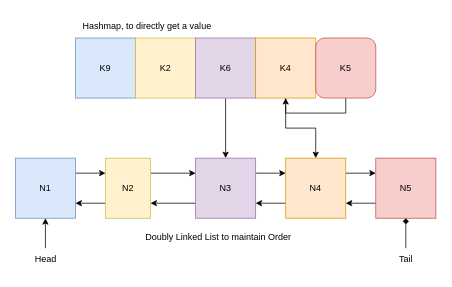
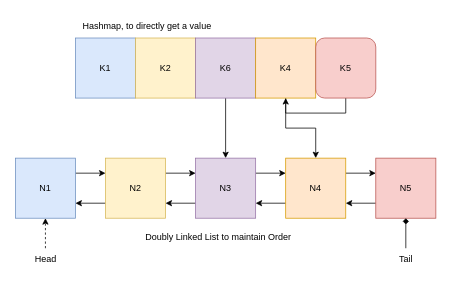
  <mxCell id="0" />
  <mxCell id="1" parent="0" />
- <mxCell id="2" value="K9" style="rounded=0;whiteSpace=wrap;html=1;fillColor=#dae8fc;strokeColor=#6c8ebf;" vertex="1" parent="1"><mxGeometry x="100" y="50" width="80" height="80" as="geometry" /></mxCell>
+ <mxCell id="2" value="K1" style="rounded=0;whiteSpace=wrap;html=1;fillColor=#dae8fc;strokeColor=#6c8ebf;" vertex="1" parent="1"><mxGeometry x="100" y="50" width="80" height="80" as="geometry" /></mxCell>
  <mxCell id="3" value="K2" style="rounded=0;whiteSpace=wrap;html=1;fillColor=#fff2cc;strokeColor=#d6b656;" vertex="1" parent="1"><mxGeometry x="180" y="50" width="80" height="80" as="geometry" /></mxCell>
  <mxCell id="4" style="edgeStyle=orthogonalEdgeStyle;rounded=0;orthogonalLoop=1;jettySize=auto;html=1;exitX=0.5;exitY=1;exitDx=0;exitDy=0;" edge="1" parent="1" source="5" target="15"><mxGeometry relative="1" as="geometry" /></mxCell>
  <mxCell id="5" value="K6" style="rounded=0;whiteSpace=wrap;html=1;fillColor=#e1d5e7;strokeColor=#9673a6;" vertex="1" parent="1"><mxGeometry x="260" y="50" width="80" height="80" as="geometry" /></mxCell>
  <mxCell id="6" style="edgeStyle=orthogonalEdgeStyle;rounded=0;orthogonalLoop=1;jettySize=auto;html=1;exitX=0.5;exitY=1;exitDx=0;exitDy=0;" edge="1" parent="1" source="7" target="18"><mxGeometry relative="1" as="geometry" /></mxCell>
  <mxCell id="7" value="K4" style="rounded=0;whiteSpace=wrap;html=1;fillColor=#ffe6cc;strokeColor=#d79b00;" vertex="1" parent="1"><mxGeometry x="340" y="50" width="80" height="80" as="geometry" /></mxCell>
  <mxCell id="8" style="edgeStyle=orthogonalEdgeStyle;rounded=0;orthogonalLoop=1;jettySize=auto;html=1;exitX=0.5;exitY=1;exitDx=0;exitDy=0;" edge="1" parent="1" source="9" target="7"><mxGeometry relative="1" as="geometry" /></mxCell>
  <mxCell id="9" value="K5" style="whiteSpace=wrap;html=1;fillColor=#f8cecc;strokeColor=#b85450;rounded=1;" vertex="1" parent="1"><mxGeometry x="420" y="50" width="80" height="80" as="geometry" /></mxCell>
  <mxCell id="10" value="Hashmap, to directly get a value" style="text;html=1;align=center;verticalAlign=middle;resizable=0;points=[];autosize=1;strokeColor=none;fillColor=none;" vertex="1" parent="1"><mxGeometry x="100" y="20" width="190" height="30" as="geometry" /></mxCell>
  <mxCell id="11" style="edgeStyle=orthogonalEdgeStyle;rounded=0;orthogonalLoop=1;jettySize=auto;html=1;exitX=1;exitY=0.25;exitDx=0;exitDy=0;entryX=0;entryY=0.25;entryDx=0;entryDy=0;" edge="1" parent="1" source="12" target="23"><mxGeometry relative="1" as="geometry" /></mxCell>
  <mxCell id="12" value="N1" style="rounded=0;whiteSpace=wrap;html=1;fillColor=#dae8fc;strokeColor=#6c8ebf;" vertex="1" parent="1"><mxGeometry x="20" y="210" width="80" height="80" as="geometry" /></mxCell>
  <mxCell id="13" style="edgeStyle=orthogonalEdgeStyle;rounded=0;orthogonalLoop=1;jettySize=auto;html=1;exitX=1;exitY=0.25;exitDx=0;exitDy=0;entryX=0;entryY=0.25;entryDx=0;entryDy=0;" edge="1" parent="1" source="15" target="18"><mxGeometry relative="1" as="geometry" /></mxCell>
  <mxCell id="14" style="edgeStyle=orthogonalEdgeStyle;rounded=0;orthogonalLoop=1;jettySize=auto;html=1;exitX=0;exitY=0.75;exitDx=0;exitDy=0;entryX=1;entryY=0.75;entryDx=0;entryDy=0;" edge="1" parent="1" source="15" target="23"><mxGeometry relative="1" as="geometry" /></mxCell>
  <mxCell id="15" value="N3" style="rounded=0;whiteSpace=wrap;html=1;fillColor=#e1d5e7;strokeColor=#9673a6;" vertex="1" parent="1"><mxGeometry x="260" y="210" width="80" height="80" as="geometry" /></mxCell>
  <mxCell id="16" style="edgeStyle=orthogonalEdgeStyle;rounded=0;orthogonalLoop=1;jettySize=auto;html=1;exitX=1;exitY=0.25;exitDx=0;exitDy=0;entryX=0;entryY=0.25;entryDx=0;entryDy=0;" edge="1" parent="1" source="18" target="20"><mxGeometry relative="1" as="geometry" /></mxCell>
  <mxCell id="17" style="edgeStyle=orthogonalEdgeStyle;rounded=0;orthogonalLoop=1;jettySize=auto;html=1;exitX=0;exitY=0.75;exitDx=0;exitDy=0;entryX=1;entryY=0.75;entryDx=0;entryDy=0;" edge="1" parent="1" source="18" target="15"><mxGeometry relative="1" as="geometry" /></mxCell>
  <mxCell id="18" value="N4" style="rounded=0;whiteSpace=wrap;html=1;fillColor=#ffe6cc;strokeColor=#d79b00;" vertex="1" parent="1"><mxGeometry x="380" y="210" width="80" height="80" as="geometry" /></mxCell>
  <mxCell id="19" style="edgeStyle=orthogonalEdgeStyle;rounded=0;orthogonalLoop=1;jettySize=auto;html=1;exitX=0;exitY=0.75;exitDx=0;exitDy=0;entryX=1;entryY=0.75;entryDx=0;entryDy=0;" edge="1" parent="1" source="20" target="18"><mxGeometry relative="1" as="geometry" /></mxCell>
  <mxCell id="20" value="N5" style="rounded=0;whiteSpace=wrap;html=1;fillColor=#f8cecc;strokeColor=#b85450;" vertex="1" parent="1"><mxGeometry x="500" y="210" width="80" height="80" as="geometry" /></mxCell>
  <mxCell id="21" style="edgeStyle=orthogonalEdgeStyle;rounded=0;orthogonalLoop=1;jettySize=auto;html=1;exitX=1;exitY=0.25;exitDx=0;exitDy=0;entryX=0;entryY=0.25;entryDx=0;entryDy=0;" edge="1" parent="1" source="23" target="15"><mxGeometry relative="1" as="geometry" /></mxCell>
  <mxCell id="22" style="edgeStyle=orthogonalEdgeStyle;rounded=0;orthogonalLoop=1;jettySize=auto;html=1;exitX=0;exitY=0.75;exitDx=0;exitDy=0;entryX=1;entryY=0.75;entryDx=0;entryDy=0;" edge="1" parent="1" source="23" target="12"><mxGeometry relative="1" as="geometry" /></mxCell>
- <mxCell id="23" value="N2" style="rounded=0;whiteSpace=wrap;html=1;fillColor=#fff2cc;strokeColor=#d6b656;" vertex="1" parent="1"><mxGeometry x="140" y="210" width="60" height="80" as="geometry" /></mxCell>
- <mxCell id="24" style="edgeStyle=orthogonalEdgeStyle;rounded=0;orthogonalLoop=1;jettySize=auto;html=1;entryX=0.5;entryY=1;entryDx=0;entryDy=0;" edge="1" parent="1" source="25" target="12"><mxGeometry relative="1" as="geometry" /></mxCell>
+ <mxCell id="23" value="N2" style="rounded=0;whiteSpace=wrap;html=1;fillColor=#fff2cc;strokeColor=#d6b656;" vertex="1" parent="1"><mxGeometry x="140" y="210" width="80" height="80" as="geometry" /></mxCell>
+ <mxCell id="24" style="edgeStyle=orthogonalEdgeStyle;rounded=0;orthogonalLoop=1;jettySize=auto;html=1;entryX=0.5;entryY=1;entryDx=0;entryDy=0;dashed=1;" edge="1" parent="1" source="25" target="12"><mxGeometry relative="1" as="geometry" /></mxCell>
  <mxCell id="25" value="Head" style="text;html=1;align=center;verticalAlign=middle;resizable=0;points=[];autosize=1;strokeColor=none;fillColor=none;" vertex="1" parent="1"><mxGeometry x="35" y="330" width="50" height="30" as="geometry" /></mxCell>
  <mxCell id="26" style="edgeStyle=orthogonalEdgeStyle;rounded=0;orthogonalLoop=1;jettySize=auto;html=1;entryX=0.5;entryY=1;entryDx=0;entryDy=0;endArrow=diamond;" edge="1" parent="1" source="27" target="20"><mxGeometry relative="1" as="geometry" /></mxCell>
  <mxCell id="27" value="Tail" style="text;html=1;align=center;verticalAlign=middle;resizable=0;points=[];autosize=1;strokeColor=none;fillColor=none;" vertex="1" parent="1"><mxGeometry x="520" y="330" width="40" height="30" as="geometry" /></mxCell>
  <mxCell id="28" value="Doubly Linked List to maintain Order" style="text;html=1;align=center;verticalAlign=middle;resizable=0;points=[];autosize=1;strokeColor=none;fillColor=none;" vertex="1" parent="1"><mxGeometry x="180" y="300" width="220" height="30" as="geometry" /></mxCell>
